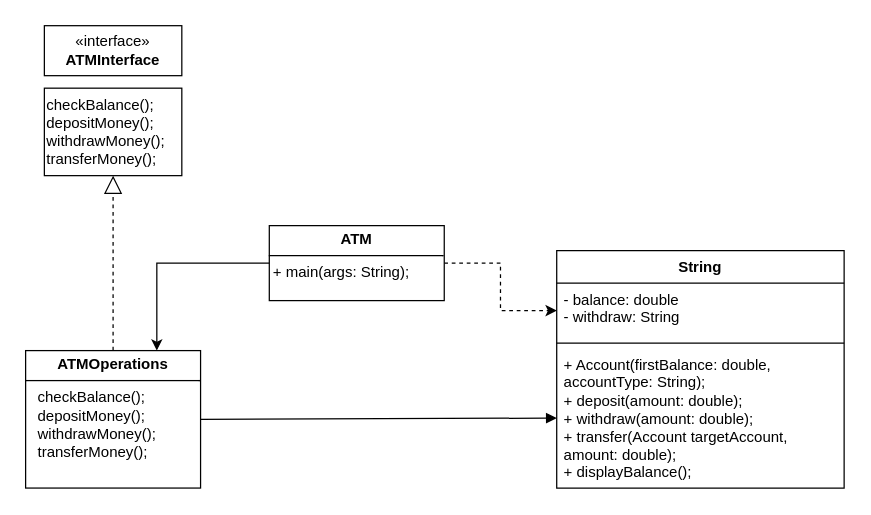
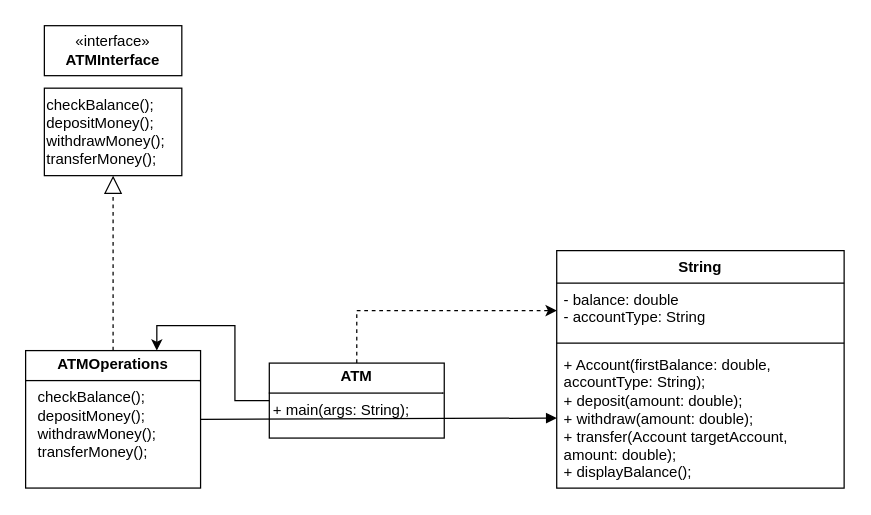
  <mxCell id="0" />
  <mxCell id="1" parent="0" />
  <mxCell id="2" value="String" style="swimlane;fontStyle=1;align=center;verticalAlign=top;childLayout=stackLayout;horizontal=1;startSize=26;horizontalStack=0;resizeParent=1;resizeParentMax=0;resizeLast=0;collapsible=1;marginBottom=0;whiteSpace=wrap;html=1;" vertex="1" parent="1"><mxGeometry x="445" y="200" width="230" height="190" as="geometry" /></mxCell>
- <mxCell id="3" value="- balance: double&lt;div&gt;- withdraw: String&lt;/div&gt;" style="text;strokeColor=none;fillColor=none;align=left;verticalAlign=top;spacingLeft=4;spacingRight=4;overflow=hidden;rotatable=0;points=[[0,0.5],[1,0.5]];portConstraint=eastwest;whiteSpace=wrap;html=1;" vertex="1" parent="2"><mxGeometry y="26" width="230" height="44" as="geometry" /></mxCell>
+ <mxCell id="3" value="- balance: double&lt;div&gt;- accountType: String&lt;/div&gt;" style="text;strokeColor=none;fillColor=none;align=left;verticalAlign=top;spacingLeft=4;spacingRight=4;overflow=hidden;rotatable=0;points=[[0,0.5],[1,0.5]];portConstraint=eastwest;whiteSpace=wrap;html=1;" vertex="1" parent="2"><mxGeometry y="26" width="230" height="44" as="geometry" /></mxCell>
  <mxCell id="4" value="" style="line;strokeWidth=1;fillColor=none;align=left;verticalAlign=middle;spacingTop=-1;spacingLeft=3;spacingRight=3;rotatable=0;labelPosition=right;points=[];portConstraint=eastwest;strokeColor=inherit;" vertex="1" parent="2"><mxGeometry y="70" width="230" height="8" as="geometry" /></mxCell>
  <mxCell id="5" value="+ Account(firstBalance: double, accountType: String);&lt;div&gt;+ deposit(amount: double);&lt;/div&gt;&lt;div&gt;+ withdraw(amount: double);&lt;/div&gt;&lt;div&gt;+ transfer(Account targetAccount, amount: double);&lt;/div&gt;&lt;div&gt;+ displayBalance();&lt;/div&gt;" style="text;strokeColor=none;fillColor=none;align=left;verticalAlign=top;spacingLeft=4;spacingRight=4;overflow=hidden;rotatable=0;points=[[0,0.5],[1,0.5]];portConstraint=eastwest;whiteSpace=wrap;html=1;" vertex="1" parent="2"><mxGeometry y="78" width="230" height="112" as="geometry" /></mxCell>
  <mxCell id="6" value="" style="edgeStyle=orthogonalEdgeStyle;rounded=0;orthogonalLoop=1;jettySize=auto;html=1;dashed=1;" edge="1" parent="1" source="7" target="3"><mxGeometry relative="1" as="geometry" /></mxCell>
- <mxCell id="7" value="&lt;p style=&quot;margin:0px;margin-top:4px;text-align:center;&quot;&gt;&lt;b&gt;ATM&lt;/b&gt;&lt;/p&gt;&lt;hr size=&quot;1&quot; style=&quot;border-style:solid;&quot;&gt;&lt;div style=&quot;height:2px;&quot;&gt;&amp;nbsp;+ main(args: String);&lt;/div&gt;" style="verticalAlign=top;align=left;overflow=fill;html=1;whiteSpace=wrap;" vertex="1" parent="1"><mxGeometry x="215" y="180" width="140" height="60" as="geometry" /></mxCell>
+ <mxCell id="7" value="&lt;p style=&quot;margin:0px;margin-top:4px;text-align:center;&quot;&gt;&lt;b&gt;ATM&lt;/b&gt;&lt;/p&gt;&lt;hr size=&quot;1&quot; style=&quot;border-style:solid;&quot;&gt;&lt;div style=&quot;height:2px;&quot;&gt;&amp;nbsp;+ main(args: String);&lt;/div&gt;" style="verticalAlign=top;align=left;overflow=fill;html=1;whiteSpace=wrap;" vertex="1" parent="1"><mxGeometry x="215" y="290" width="140" height="60" as="geometry" /></mxCell>
  <mxCell id="8" value="«interface»&lt;br&gt;&lt;b&gt;ATMInterface&lt;/b&gt;" style="html=1;whiteSpace=wrap;" vertex="1" parent="1"><mxGeometry x="35" y="20" width="110" height="40" as="geometry" /></mxCell>
  <mxCell id="9" value="checkBalance();&lt;div&gt;depositMoney();&lt;/div&gt;&lt;div&gt;withdrawMoney();&lt;/div&gt;&lt;div&gt;transferMoney();&lt;/div&gt;" style="html=1;whiteSpace=wrap;align=left;" vertex="1" parent="1"><mxGeometry x="35" y="70" width="110" height="70" as="geometry" /></mxCell>
  <mxCell id="10" value="&lt;p style=&quot;margin:0px;margin-top:4px;text-align:center;&quot;&gt;&lt;b&gt;ATMOperations&lt;/b&gt;&lt;/p&gt;&lt;hr size=&quot;1&quot; style=&quot;border-style:solid;&quot;&gt;&lt;div style=&quot;height:2px;&quot;&gt;&amp;nbsp; &amp;nbsp;checkBalance();&lt;div&gt;&amp;nbsp; &amp;nbsp;depositMoney();&lt;/div&gt;&lt;div&gt;&amp;nbsp; &amp;nbsp;withdrawMoney();&lt;/div&gt;&lt;div&gt;&amp;nbsp; &amp;nbsp;transferMoney();&lt;/div&gt;&lt;/div&gt;" style="verticalAlign=top;align=left;overflow=fill;html=1;whiteSpace=wrap;" vertex="1" parent="1"><mxGeometry x="20" y="280" width="140" height="110" as="geometry" /></mxCell>
  <mxCell id="11" value="" style="endArrow=block;dashed=1;endFill=0;endSize=12;html=1;rounded=0;entryX=0.5;entryY=1;entryDx=0;entryDy=0;exitX=0.5;exitY=0;exitDx=0;exitDy=0;" edge="1" parent="1" source="10" target="9"><mxGeometry width="160" relative="1" as="geometry"><mxPoint x="255" y="190" as="sourcePoint" /><mxPoint x="415" y="190" as="targetPoint" /></mxGeometry></mxCell>
  <mxCell id="12" value="" style="html=1;verticalAlign=bottom;endArrow=block;curved=0;rounded=0;exitX=1;exitY=0.5;exitDx=0;exitDy=0;entryX=0;entryY=0.5;entryDx=0;entryDy=0;" edge="1" parent="1" source="10" target="5"><mxGeometry width="80" relative="1" as="geometry"><mxPoint x="295" y="190" as="sourcePoint" /><mxPoint x="405" y="290" as="targetPoint" /></mxGeometry></mxCell>
  <mxCell id="13" value="" style="edgeStyle=orthogonalEdgeStyle;rounded=0;orthogonalLoop=1;jettySize=auto;html=1;exitX=0;exitY=0.5;exitDx=0;exitDy=0;entryX=0.75;entryY=0;entryDx=0;entryDy=0;" edge="1" parent="1" source="7" target="10"><mxGeometry relative="1" as="geometry"><mxPoint x="365" y="220" as="sourcePoint" /><mxPoint x="455" y="258" as="targetPoint" /></mxGeometry></mxCell>
